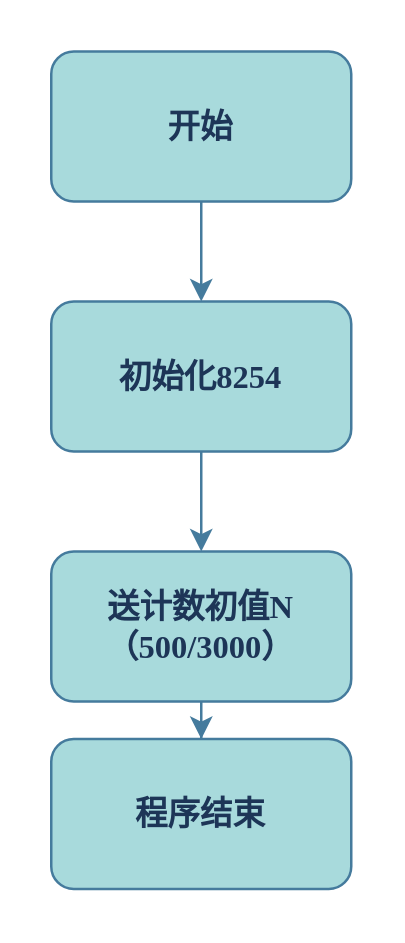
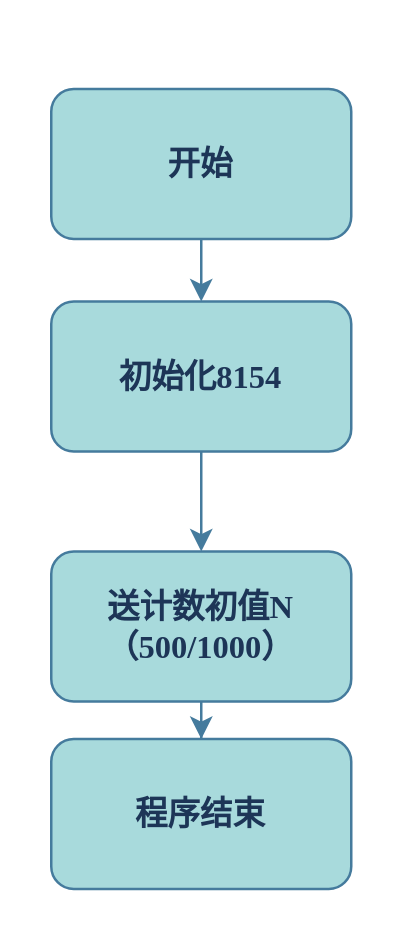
  <mxCell id="0" />
  <mxCell id="1" parent="0" />
  <mxCell id="2" value="" style="edgeStyle=orthogonalEdgeStyle;rounded=0;orthogonalLoop=1;jettySize=auto;html=1;fontFamily=Times New Roman;fontStyle=1;fontSize=13;labelBackgroundColor=none;strokeColor=#457B9D;fontColor=default;" edge="1" parent="1" source="3" target="5"><mxGeometry relative="1" as="geometry" /></mxCell>
- <mxCell id="3" value="开始" style="rounded=1;whiteSpace=wrap;html=1;fontFamily=Times New Roman;fontStyle=1;fontSize=13;labelBackgroundColor=none;fillColor=#A8DADC;strokeColor=#457B9D;fontColor=#1D3557;" vertex="1" parent="1"><mxGeometry x="20" y="20" width="120" height="60" as="geometry" /></mxCell>
+ <mxCell id="3" value="开始" style="rounded=1;whiteSpace=wrap;html=1;fontFamily=Times New Roman;fontStyle=1;fontSize=13;labelBackgroundColor=none;fillColor=#A8DADC;strokeColor=#457B9D;fontColor=#1D3557;" vertex="1" parent="1"><mxGeometry x="20" y="35" width="120" height="60" as="geometry" /></mxCell>
  <mxCell id="4" value="" style="edgeStyle=orthogonalEdgeStyle;rounded=0;orthogonalLoop=1;jettySize=auto;html=1;fontFamily=Times New Roman;fontStyle=1;fontSize=13;labelBackgroundColor=none;strokeColor=#457B9D;fontColor=default;" edge="1" parent="1" source="5" target="7"><mxGeometry relative="1" as="geometry" /></mxCell>
- <mxCell id="5" value="初始化8254" style="rounded=1;whiteSpace=wrap;html=1;fontFamily=Times New Roman;fontStyle=1;fontSize=13;labelBackgroundColor=none;fillColor=#A8DADC;strokeColor=#457B9D;fontColor=#1D3557;" vertex="1" parent="1"><mxGeometry x="20" y="120" width="120" height="60" as="geometry" /></mxCell>
+ <mxCell id="5" value="初始化8154" style="rounded=1;whiteSpace=wrap;html=1;fontFamily=Times New Roman;fontStyle=1;fontSize=13;labelBackgroundColor=none;fillColor=#A8DADC;strokeColor=#457B9D;fontColor=#1D3557;" vertex="1" parent="1"><mxGeometry x="20" y="120" width="120" height="60" as="geometry" /></mxCell>
  <mxCell id="6" value="" style="edgeStyle=orthogonalEdgeStyle;rounded=0;orthogonalLoop=1;jettySize=auto;html=1;fontFamily=Times New Roman;fontStyle=1;fontSize=13;labelBackgroundColor=none;strokeColor=#457B9D;fontColor=default;" edge="1" parent="1" source="7" target="8"><mxGeometry relative="1" as="geometry" /></mxCell>
- <mxCell id="7" value="送计数初值N&lt;br style=&quot;font-size: 13px;&quot;&gt;（500/3000）" style="rounded=1;whiteSpace=wrap;html=1;fontFamily=Times New Roman;fontStyle=1;fontSize=13;labelBackgroundColor=none;fillColor=#A8DADC;strokeColor=#457B9D;fontColor=#1D3557;" vertex="1" parent="1"><mxGeometry x="20" y="220" width="120" height="60" as="geometry" /></mxCell>
+ <mxCell id="7" value="送计数初值N&lt;br style=&quot;font-size: 13px;&quot;&gt;（500/1000）" style="rounded=1;whiteSpace=wrap;html=1;fontFamily=Times New Roman;fontStyle=1;fontSize=13;labelBackgroundColor=none;fillColor=#A8DADC;strokeColor=#457B9D;fontColor=#1D3557;" vertex="1" parent="1"><mxGeometry x="20" y="220" width="120" height="60" as="geometry" /></mxCell>
  <mxCell id="8" value="程序结束" style="rounded=1;whiteSpace=wrap;html=1;fontFamily=Times New Roman;fontStyle=1;fontSize=13;labelBackgroundColor=none;fillColor=#A8DADC;strokeColor=#457B9D;fontColor=#1D3557;" vertex="1" parent="1"><mxGeometry x="20" y="295" width="120" height="60" as="geometry" /></mxCell>
